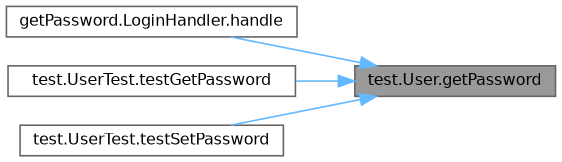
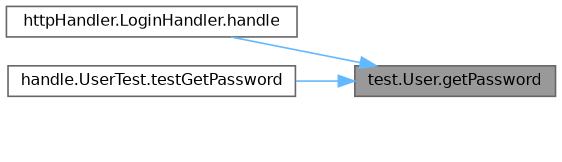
  digraph {
    rankdir=RL
    node [color=grey40 fillcolor=white fontname=Helvetica fontsize=10 shape=box style=filled]
    edge [color=steelblue1 dir=back fontname=Helvetica fontsize=10 labelfontname=Helvetica labelfontsize=10 style=solid]
    n1 [color=gray40 fillcolor=grey60 fontcolor=black height=0.2 label="test.User.getPassword" width=0.4]
-   n2 [height=0.2 label="getPassword.LoginHandler.handle" width=0.4]
-   n3 [height=0.2 label="test.UserTest.testGetPassword" width=0.4]
-   n4 [height=0.2 label="test.UserTest.testSetPassword" width=0.4]
+   n2 [height=0.2 label="httpHandler.LoginHandler.handle" width=0.4]
+   n3 [height=0.2 label="handle.UserTest.testGetPassword" width=0.4]
    n1 -> n2
    n1 -> n3
-   n1 -> n4
  }
